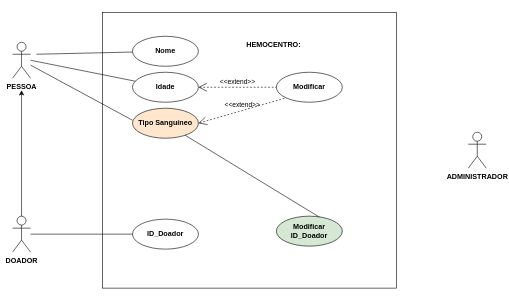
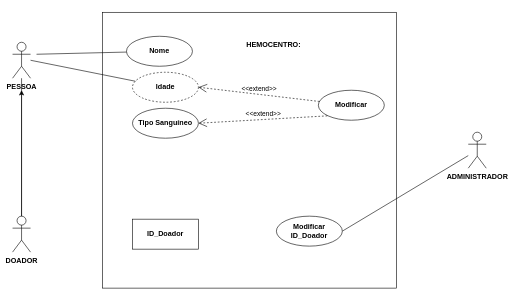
  <mxCell id="0" />
  <mxCell id="1" parent="0" />
  <mxCell id="2" value="" style="rounded=0;whiteSpace=wrap;html=1;fillColor=none;" vertex="1" parent="1"><mxGeometry x="170" y="20" width="490" height="460" as="geometry" /></mxCell>
  <mxCell id="3" value="&lt;b&gt;PESSOA&lt;/b&gt;" style="shape=umlActor;verticalLabelPosition=bottom;verticalAlign=top;html=1;outlineConnect=0;" vertex="1" parent="1"><mxGeometry x="20" y="70" width="30" height="60" as="geometry" /></mxCell>
  <mxCell id="4" value="&lt;b&gt;DOADOR&lt;/b&gt;" style="shape=umlActor;verticalLabelPosition=bottom;verticalAlign=top;html=1;outlineConnect=0;" vertex="1" parent="1"><mxGeometry x="20" y="360" width="30" height="60" as="geometry" /></mxCell>
  <mxCell id="5" value="" style="endArrow=classic;html=1;exitX=0.5;exitY=0;exitDx=0;exitDy=0;exitPerimeter=0;" edge="1" parent="1" source="4"><mxGeometry width="50" height="50" relative="1" as="geometry"><mxPoint x="400" y="330" as="sourcePoint" /><mxPoint x="35" y="150" as="targetPoint" /></mxGeometry></mxCell>
- <mxCell id="6" value="&lt;b&gt;Idade&lt;/b&gt;" style="ellipse;whiteSpace=wrap;html=1;" vertex="1" parent="1"><mxGeometry x="220" y="120" width="110" height="50" as="geometry" /></mxCell>
+ <mxCell id="6" value="&lt;b&gt;Idade&lt;/b&gt;" style="ellipse;whiteSpace=wrap;html=1;dashed=1;" vertex="1" parent="1"><mxGeometry x="220" y="120" width="110" height="50" as="geometry" /></mxCell>
  <mxCell id="7" value="" style="endArrow=none;html=1;" edge="1" parent="1" target="6"><mxGeometry width="50" height="50" relative="1" as="geometry"><mxPoint x="50" y="100" as="sourcePoint" /><mxPoint x="140" y="90" as="targetPoint" /></mxGeometry></mxCell>
- <mxCell id="8" value="&lt;b&gt;Nome&lt;/b&gt;" style="ellipse;whiteSpace=wrap;html=1;" vertex="1" parent="1"><mxGeometry x="220" y="60" width="110" height="50" as="geometry" /></mxCell>
- <mxCell id="9" value="&lt;b&gt;Tipo Sanguíneo&lt;/b&gt;" style="ellipse;whiteSpace=wrap;html=1;fillColor=#ffe6cc;" vertex="1" parent="1"><mxGeometry x="220" y="180" width="110" height="50" as="geometry" /></mxCell>
+ <mxCell id="8" value="&lt;b&gt;Nome&lt;/b&gt;" style="ellipse;whiteSpace=wrap;html=1;" vertex="1" parent="1"><mxGeometry x="210" y="60" width="110" height="50" as="geometry" /></mxCell>
+ <mxCell id="9" value="&lt;b&gt;Tipo Sanguíneo&lt;/b&gt;" style="ellipse;whiteSpace=wrap;html=1;" vertex="1" parent="1"><mxGeometry x="220" y="180" width="110" height="50" as="geometry" /></mxCell>
  <mxCell id="10" value="" style="endArrow=none;html=1;" edge="1" parent="1" target="8"><mxGeometry width="50" height="50" relative="1" as="geometry"><mxPoint x="60" y="90" as="sourcePoint" /><mxPoint x="160" y="40" as="targetPoint" /></mxGeometry></mxCell>
- <mxCell id="11" value="" style="endArrow=none;html=1;entryX=0;entryY=0.4;entryDx=0;entryDy=0;entryPerimeter=0;" edge="1" parent="1" source="3" target="9"><mxGeometry width="50" height="50" relative="1" as="geometry"><mxPoint x="80" y="190" as="sourcePoint" /><mxPoint x="130" y="140" as="targetPoint" /></mxGeometry></mxCell>
- <mxCell id="12" value="&lt;b&gt;ID_Doador&lt;/b&gt;" style="ellipse;whiteSpace=wrap;html=1;" vertex="1" parent="1"><mxGeometry x="220" y="365" width="110" height="50" as="geometry" /></mxCell>
- <mxCell id="13" value="" style="endArrow=none;html=1;entryX=0;entryY=0.5;entryDx=0;entryDy=0;" edge="1" parent="1" source="4" target="12"><mxGeometry width="50" height="50" relative="1" as="geometry"><mxPoint x="60" y="390" as="sourcePoint" /><mxPoint x="450" y="280" as="targetPoint" /></mxGeometry></mxCell>
- <mxCell id="14" value="&lt;b&gt;Modificar&lt;/b&gt;" style="ellipse;whiteSpace=wrap;html=1;" vertex="1" parent="1"><mxGeometry x="460" y="120" width="110" height="50" as="geometry" /></mxCell>
+ <mxCell id="12" value="&lt;b&gt;ID_Doador&lt;/b&gt;" style="whiteSpace=wrap;html=1;rounded=0;" vertex="1" parent="1"><mxGeometry x="220" y="365" width="110" height="50" as="geometry" /></mxCell>
+ <mxCell id="13" value="" style="endArrow=none;html=1;" edge="1" parent="1" source="4" target="3"><mxGeometry width="50" height="50" relative="1" as="geometry"><mxPoint x="60" y="390" as="sourcePoint" /><mxPoint x="450" y="280" as="targetPoint" /></mxGeometry></mxCell>
+ <mxCell id="14" value="&lt;b&gt;Modificar&lt;/b&gt;" style="ellipse;whiteSpace=wrap;html=1;" vertex="1" parent="1"><mxGeometry x="530" y="150" width="110" height="50" as="geometry" /></mxCell>
  <mxCell id="15" value="&amp;lt;&amp;lt;extend&amp;gt;&amp;gt;" style="edgeStyle=none;html=1;startArrow=open;endArrow=none;startSize=12;verticalAlign=bottom;dashed=1;labelBackgroundColor=none;exitX=1;exitY=0.5;exitDx=0;exitDy=0;" edge="1" parent="1" source="6" target="14"><mxGeometry width="160" relative="1" as="geometry"><mxPoint x="390" y="80" as="sourcePoint" /><mxPoint x="470" y="140" as="targetPoint" /></mxGeometry></mxCell>
  <mxCell id="16" value="&amp;lt;&amp;lt;extend&amp;gt;&amp;gt;" style="edgeStyle=none;html=1;startArrow=open;endArrow=none;startSize=12;verticalAlign=bottom;dashed=1;labelBackgroundColor=none;exitX=1;exitY=0.5;exitDx=0;exitDy=0;entryX=0;entryY=1;entryDx=0;entryDy=0;" edge="1" parent="1" source="9" target="14"><mxGeometry width="160" relative="1" as="geometry"><mxPoint x="440" y="230" as="sourcePoint" /><mxPoint x="600" y="230" as="targetPoint" /></mxGeometry></mxCell>
  <mxCell id="17" value="&lt;b&gt;ADMINISTRADOR&lt;/b&gt;" style="shape=umlActor;verticalLabelPosition=bottom;verticalAlign=top;html=1;outlineConnect=0;" vertex="1" parent="1"><mxGeometry x="780" y="220" width="30" height="60" as="geometry" /></mxCell>
  <mxCell id="18" value="&lt;b&gt;HEMOCENTRO:&lt;/b&gt;" style="text;html=1;align=center;verticalAlign=middle;resizable=0;points=[];autosize=1;strokeColor=none;fillColor=none;" vertex="1" parent="1"><mxGeometry x="400" y="60" width="110" height="30" as="geometry" /></mxCell>
- <mxCell id="19" value="" style="endArrow=none;html=1;exitX=1;exitY=0.5;exitDx=0;exitDy=0;" edge="1" parent="1" source="20" target="9"><mxGeometry width="50" height="50" relative="1" as="geometry"><mxPoint x="720" y="170" as="sourcePoint" /><mxPoint x="750" y="180" as="targetPoint" /></mxGeometry></mxCell>
- <mxCell id="20" value="&lt;b&gt;Modificar ID_Doador&lt;/b&gt;" style="ellipse;whiteSpace=wrap;html=1;fillColor=#d5e8d4;" vertex="1" parent="1"><mxGeometry x="460" y="360" width="110" height="50" as="geometry" /></mxCell>
+ <mxCell id="19" value="" style="endArrow=none;html=1;exitX=1;exitY=0.5;exitDx=0;exitDy=0;" edge="1" parent="1" source="20" target="17"><mxGeometry width="50" height="50" relative="1" as="geometry"><mxPoint x="720" y="170" as="sourcePoint" /><mxPoint x="750" y="180" as="targetPoint" /></mxGeometry></mxCell>
+ <mxCell id="20" value="&lt;b&gt;Modificar ID_Doador&lt;/b&gt;" style="ellipse;whiteSpace=wrap;html=1;" vertex="1" parent="1"><mxGeometry x="460" y="360" width="110" height="50" as="geometry" /></mxCell>
